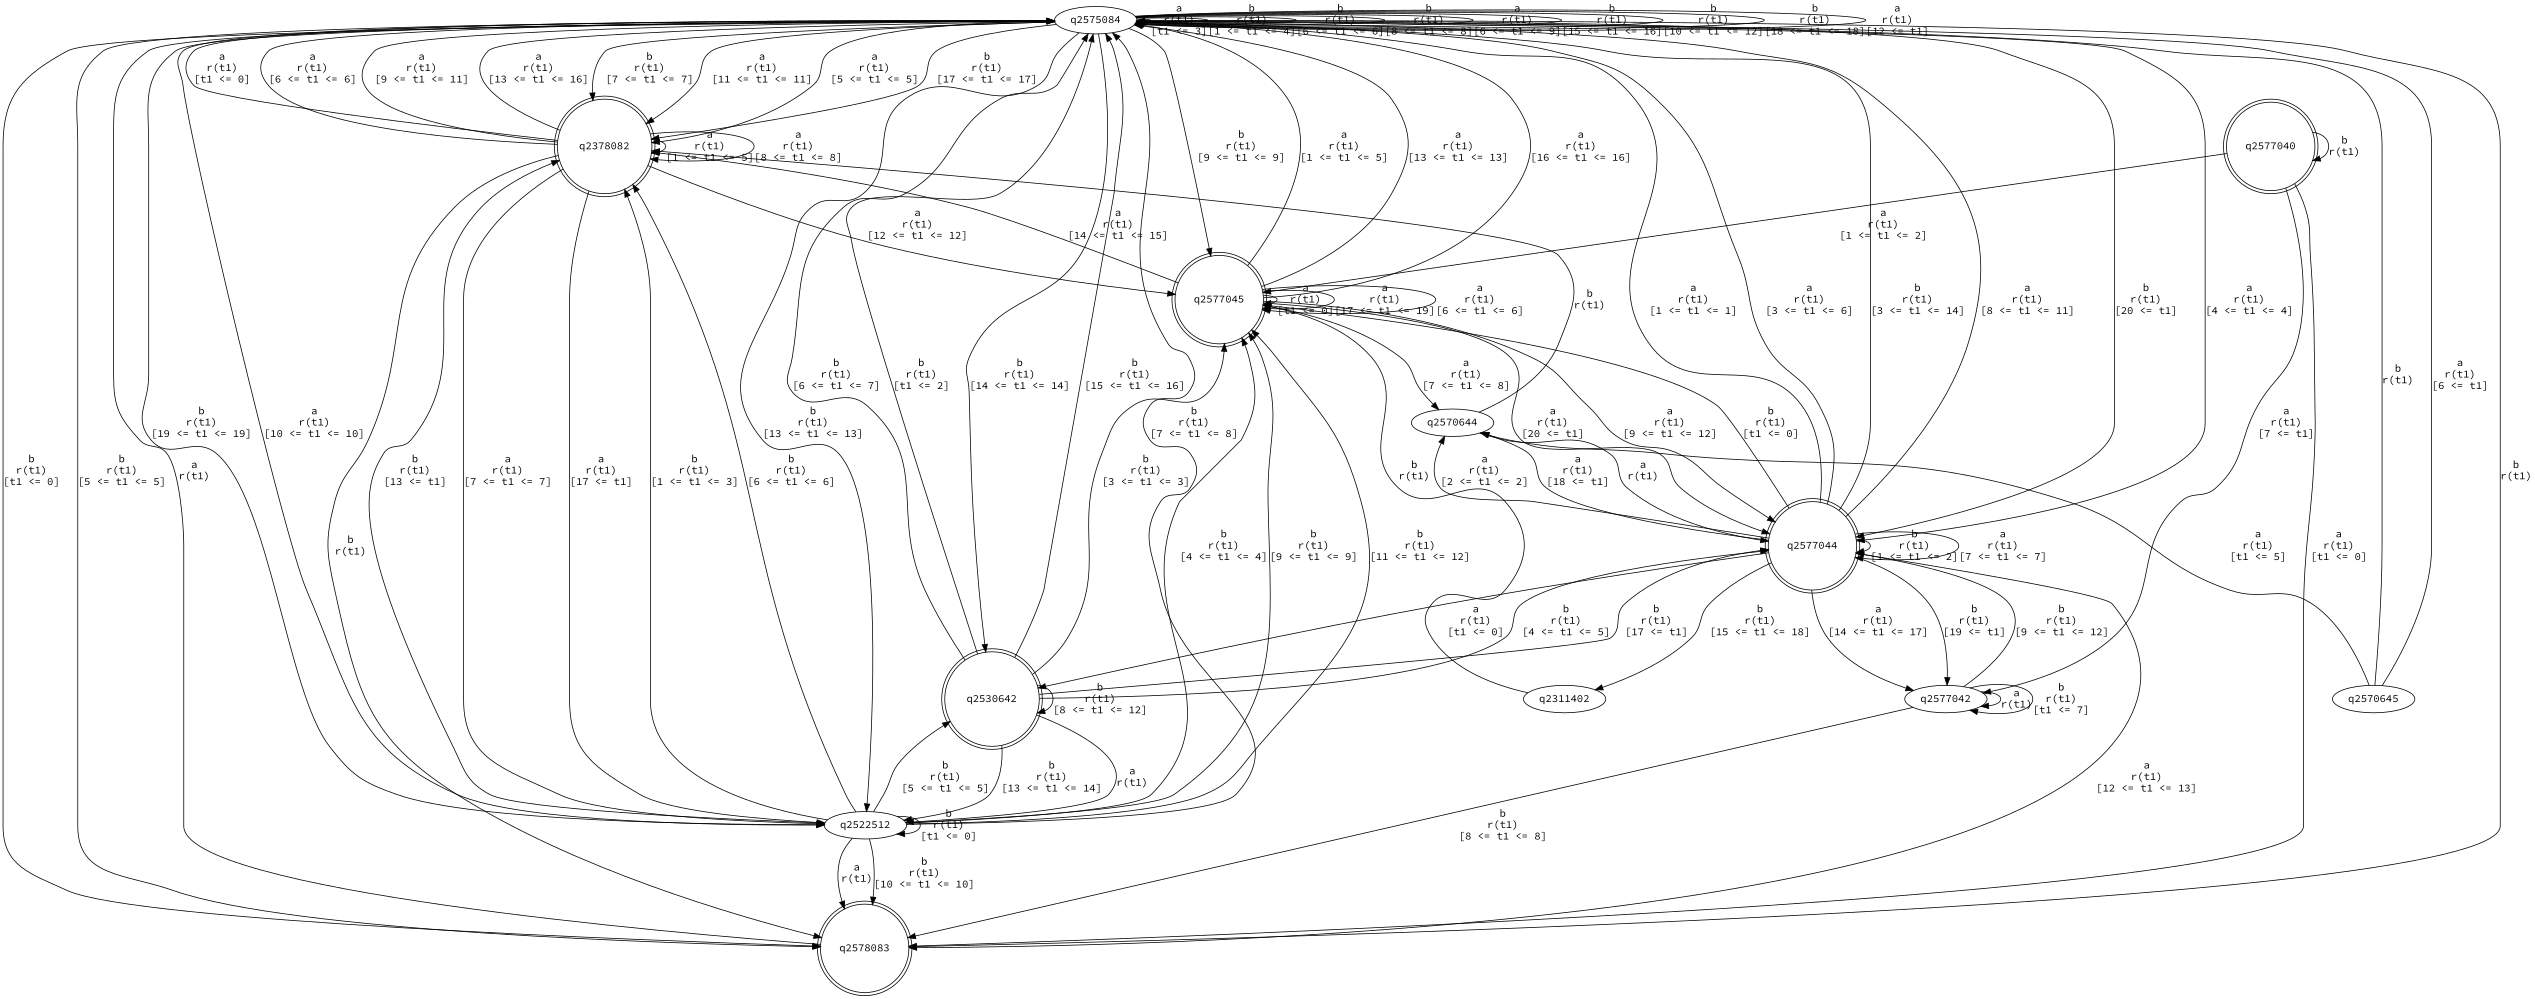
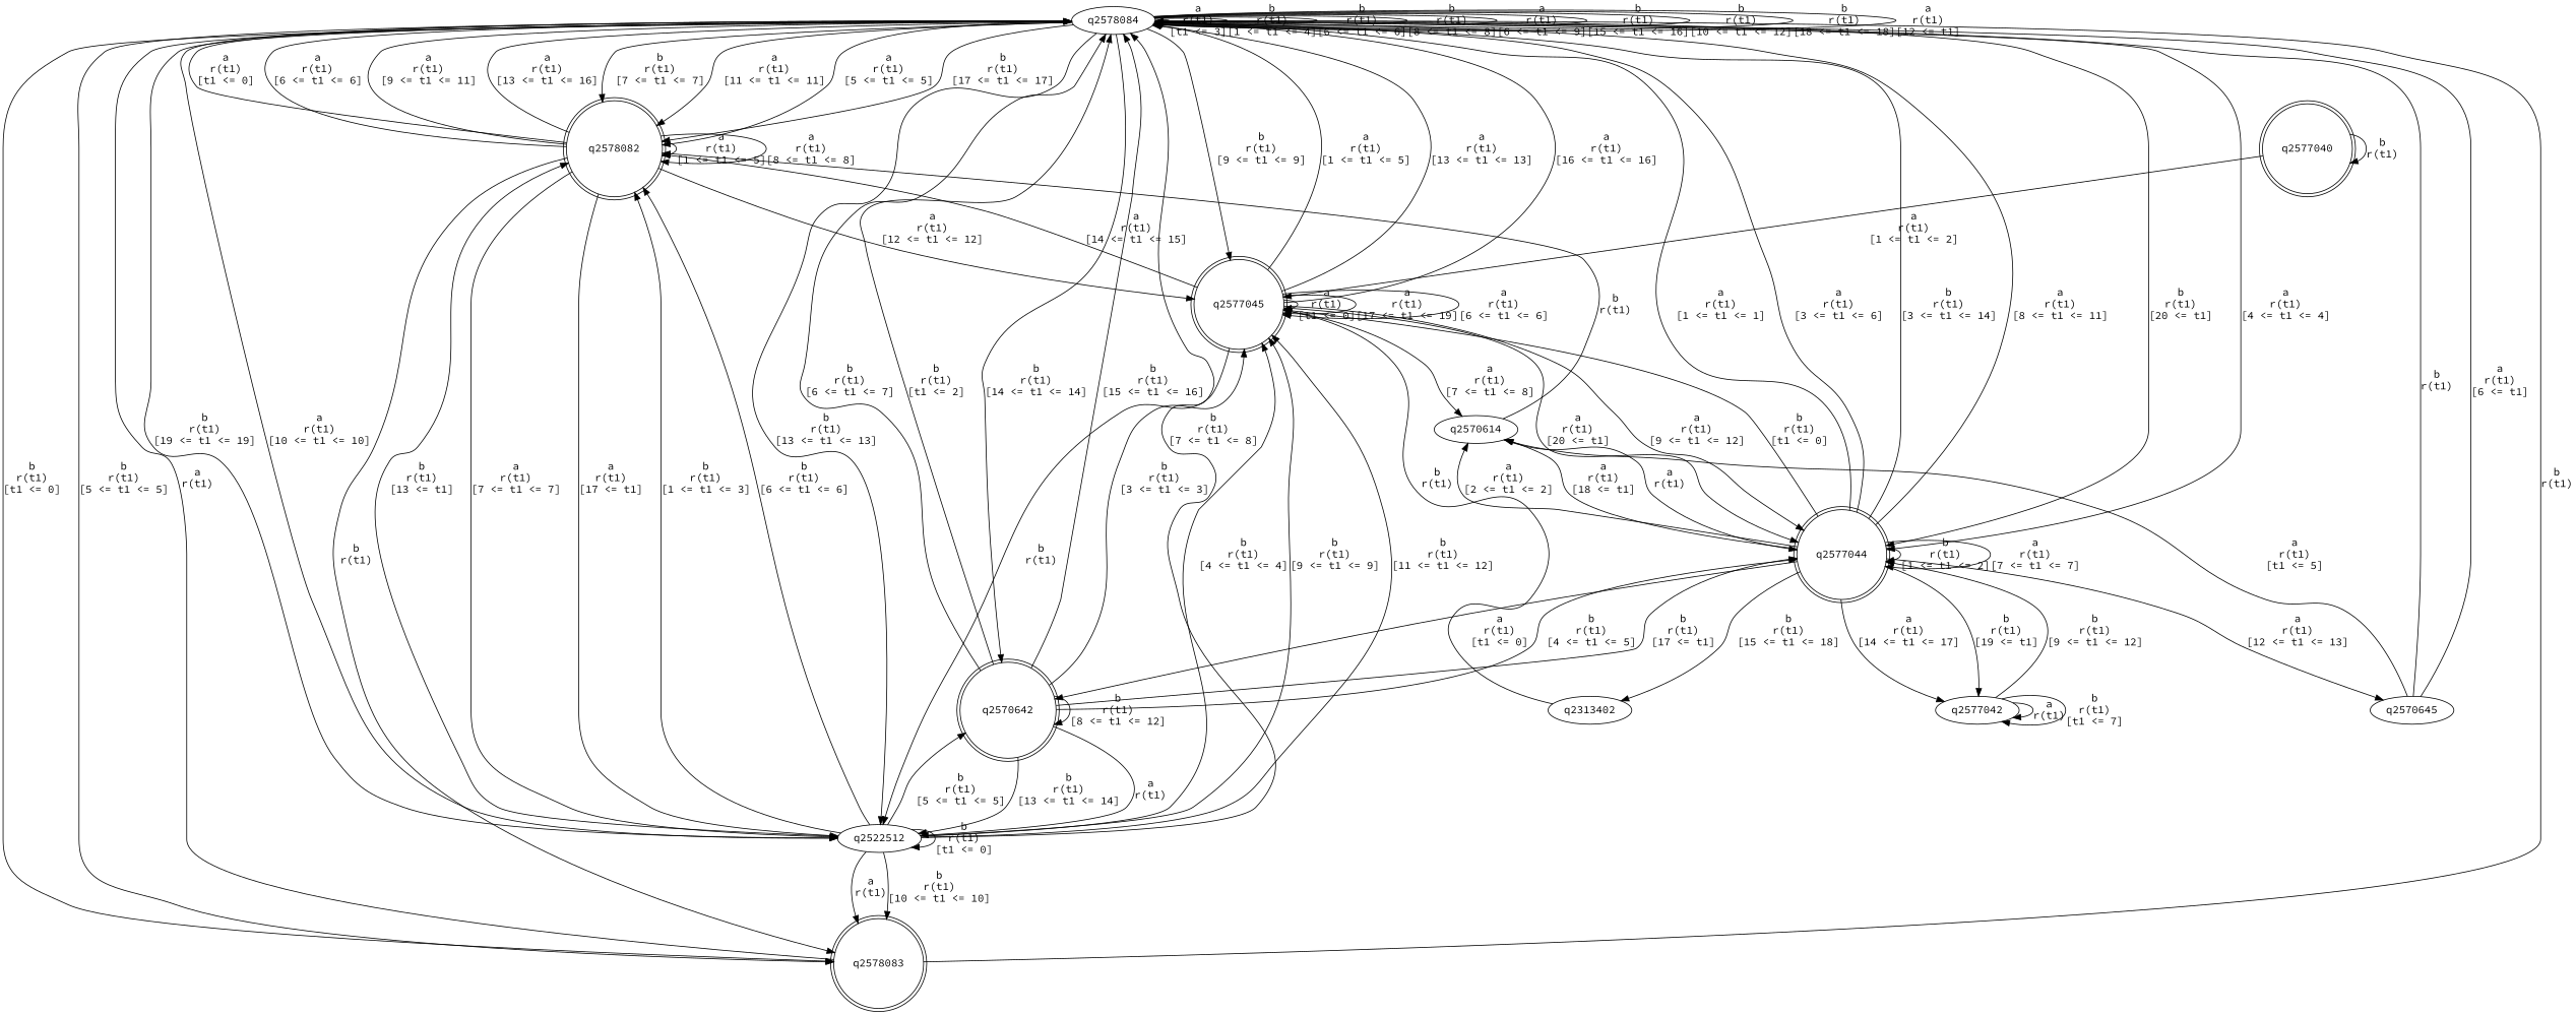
  digraph {
    fontname="Source Code Pro"
    node [fontname="Source Code Pro"]
    edge [fontname="Source Code Pro"]
-   n1 [label=q2575084]
+   n1 [label=q2578084]
    n2 [label=q2578083 shape=doublecircle]
-   n3 [label=q2378082 shape=doublecircle]
+   n3 [label=q2578082 shape=doublecircle]
    n4 [label=q2522512]
    n5 [label=q2577045 shape=doublecircle]
    n6 [label=q2577044 shape=doublecircle]
-   n7 [label=q2530642 shape=doublecircle]
-   n8 [label=q2570644]
+   n7 [label=q2570642 shape=doublecircle]
+   n8 [label=q2570614]
    n9 [label=q2570645]
    n10 [label=q2577042]
-   n11 [label=q2311402]
+   n11 [label=q2313402]
    n12 [label=q2577040 shape=doublecircle]
    n1 -> n1 [label="a\nr(t1)\n[t1 <= 3]"]
    n1 -> n1 [label="b\nr(t1)\n[1 <= t1 <= 4]"]
    n1 -> n1 [label="b\nr(t1)\n[6 <= t1 <= 6]"]
    n1 -> n1 [label="b\nr(t1)\n[8 <= t1 <= 8]"]
    n1 -> n1 [label="a\nr(t1)\n[6 <= t1 <= 9]"]
    n1 -> n1 [label="b\nr(t1)\n[15 <= t1 <= 16]"]
    n1 -> n1 [label="b\nr(t1)\n[10 <= t1 <= 12]"]
    n1 -> n1 [label="b\nr(t1)\n[18 <= t1 <= 18]"]
    n1 -> n1 [label="a\nr(t1)\n[12 <= t1]"]
    n1 -> n2 [label="b\nr(t1)\n[t1 <= 0]"]
    n1 -> n2 [label="b\nr(t1)\n[5 <= t1 <= 5]"]
    n1 -> n3 [label="b\nr(t1)\n[7 <= t1 <= 7]"]
    n1 -> n3 [label="a\nr(t1)\n[11 <= t1 <= 11]"]
    n1 -> n3 [label="a\nr(t1)\n[5 <= t1 <= 5]"]
    n1 -> n3 [label="b\nr(t1)\n[17 <= t1 <= 17]"]
    n1 -> n4 [label="a\nr(t1)\n[10 <= t1 <= 10]"]
    n1 -> n4 [label="b\nr(t1)\n[13 <= t1 <= 13]"]
    n1 -> n4 [label="b\nr(t1)\n[19 <= t1 <= 19]"]
    n1 -> n5 [label="b\nr(t1)\n[9 <= t1 <= 9]"]
    n1 -> n6 [label="a\nr(t1)\n[4 <= t1 <= 4]"]
    n1 -> n6 [label="b\nr(t1)\n[20 <= t1]"]
    n1 -> n7 [label="b\nr(t1)\n[14 <= t1 <= 14]"]
    n2 -> n1 [label="a\nr(t1)\n"]
    n2 -> n1 [label="b\nr(t1)\n"]
    n3 -> n1 [label="a\nr(t1)\n[t1 <= 0]"]
    n3 -> n1 [label="a\nr(t1)\n[6 <= t1 <= 6]"]
    n3 -> n1 [label="a\nr(t1)\n[9 <= t1 <= 11]"]
    n3 -> n1 [label="a\nr(t1)\n[13 <= t1 <= 16]"]
    n3 -> n2 [label="b\nr(t1)\n"]
    n3 -> n3 [label="a\nr(t1)\n[1 <= t1 <= 5]"]
    n3 -> n3 [label="a\nr(t1)\n[8 <= t1 <= 8]"]
    n3 -> n4 [label="a\nr(t1)\n[7 <= t1 <= 7]"]
    n3 -> n4 [label="a\nr(t1)\n[17 <= t1]"]
    n3 -> n5 [label="a\nr(t1)\n[12 <= t1 <= 12]"]
    n4 -> n1 [label="b\nr(t1)\n[7 <= t1 <= 8]"]
    n4 -> n2 [label="a\nr(t1)\n"]
    n4 -> n2 [label="b\nr(t1)\n[10 <= t1 <= 10]"]
    n4 -> n3 [label="b\nr(t1)\n[1 <= t1 <= 3]"]
    n4 -> n3 [label="b\nr(t1)\n[6 <= t1 <= 6]"]
    n4 -> n3 [label="b\nr(t1)\n[13 <= t1]"]
    n4 -> n4 [label="b\nr(t1)\n[t1 <= 0]"]
    n4 -> n5 [label="b\nr(t1)\n[4 <= t1 <= 4]"]
    n4 -> n5 [label="b\nr(t1)\n[9 <= t1 <= 9]"]
    n4 -> n5 [label="b\nr(t1)\n[11 <= t1 <= 12]"]
    n4 -> n7 [label="b\nr(t1)\n[5 <= t1 <= 5]"]
    n5 -> n1 [label="a\nr(t1)\n[1 <= t1 <= 5]"]
    n5 -> n1 [label="a\nr(t1)\n[13 <= t1 <= 13]"]
    n5 -> n1 [label="a\nr(t1)\n[16 <= t1 <= 16]"]
    n5 -> n3 [label="a\nr(t1)\n[14 <= t1 <= 15]"]
+   n5 -> n4 [label="b\nr(t1)\n"]
    n5 -> n5 [label="a\nr(t1)\n[t1 <= 0]"]
    n5 -> n5 [label="a\nr(t1)\n[17 <= t1 <= 19]"]
    n5 -> n5 [label="a\nr(t1)\n[6 <= t1 <= 6]"]
    n5 -> n6 [label="a\nr(t1)\n[9 <= t1 <= 12]"]
    n5 -> n6 [label="a\nr(t1)\n[20 <= t1]"]
    n5 -> n8 [label="a\nr(t1)\n[7 <= t1 <= 8]"]
    n6 -> n1 [label="a\nr(t1)\n[1 <= t1 <= 1]"]
    n6 -> n1 [label="a\nr(t1)\n[3 <= t1 <= 6]"]
    n6 -> n1 [label="b\nr(t1)\n[3 <= t1 <= 14]"]
    n6 -> n1 [label="a\nr(t1)\n[8 <= t1 <= 11]"]
    n6 -> n5 [label="b\nr(t1)\n[t1 <= 0]"]
    n6 -> n6 [label="b\nr(t1)\n[1 <= t1 <= 2]"]
    n6 -> n6 [label="a\nr(t1)\n[7 <= t1 <= 7]"]
    n6 -> n7 [label="a\nr(t1)\n[t1 <= 0]"]
    n6 -> n8 [label="a\nr(t1)\n[2 <= t1 <= 2]"]
    n6 -> n8 [label="a\nr(t1)\n[18 <= t1]"]
-   n6 -> n2 [label="a\nr(t1)\n[12 <= t1 <= 13]"]
+   n6 -> n9 [label="a\nr(t1)\n[12 <= t1 <= 13]"]
    n6 -> n10 [label="a\nr(t1)\n[14 <= t1 <= 17]"]
    n6 -> n10 [label="b\nr(t1)\n[19 <= t1]"]
    n6 -> n11 [label="b\nr(t1)\n[15 <= t1 <= 18]"]
    n7 -> n1 [label="b\nr(t1)\n[t1 <= 2]"]
    n7 -> n1 [label="b\nr(t1)\n[6 <= t1 <= 7]"]
    n7 -> n1 [label="b\nr(t1)\n[15 <= t1 <= 16]"]
    n7 -> n4 [label="a\nr(t1)\n"]
    n7 -> n4 [label="b\nr(t1)\n[13 <= t1 <= 14]"]
    n7 -> n5 [label="b\nr(t1)\n[3 <= t1 <= 3]"]
    n7 -> n6 [label="b\nr(t1)\n[4 <= t1 <= 5]"]
    n7 -> n6 [label="b\nr(t1)\n[17 <= t1]"]
    n7 -> n7 [label="b\nr(t1)\n[8 <= t1 <= 12]"]
    n8 -> n3 [label="b\nr(t1)\n"]
    n8 -> n6 [label="a\nr(t1)\n"]
    n9 -> n1 [label="b\nr(t1)\n"]
    n9 -> n1 [label="a\nr(t1)\n[6 <= t1]"]
    n9 -> n8 [label="a\nr(t1)\n[t1 <= 5]"]
-   n10 -> n2 [label="b\nr(t1)\n[8 <= t1 <= 8]"]
    n10 -> n6 [label="b\nr(t1)\n[9 <= t1 <= 12]"]
    n10 -> n10 [label="a\nr(t1)\n"]
    n10 -> n10 [label="b\nr(t1)\n[t1 <= 7]"]
    n11 -> n5 [label="b\nr(t1)\n"]
-   n12 -> n2 [label="a\nr(t1)\n[t1 <= 0]"]
    n12 -> n5 [label="a\nr(t1)\n[1 <= t1 <= 2]"]
-   n12 -> n10 [label="a\nr(t1)\n[7 <= t1]"]
    n12 -> n12 [label="b\nr(t1)\n"]
  }
